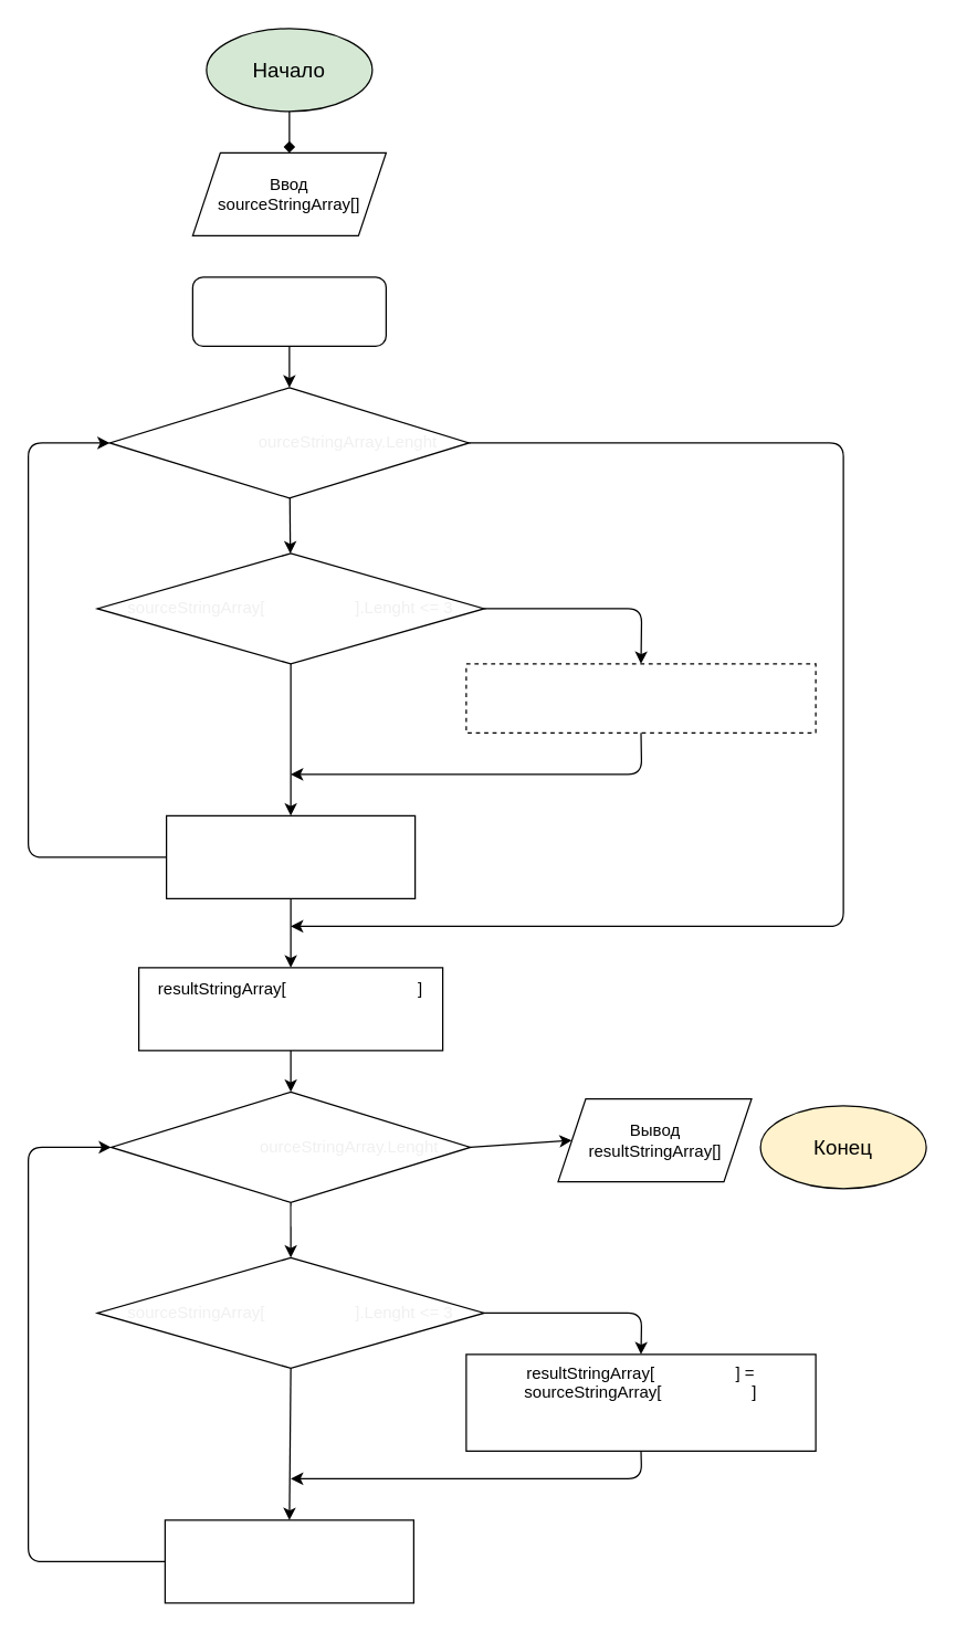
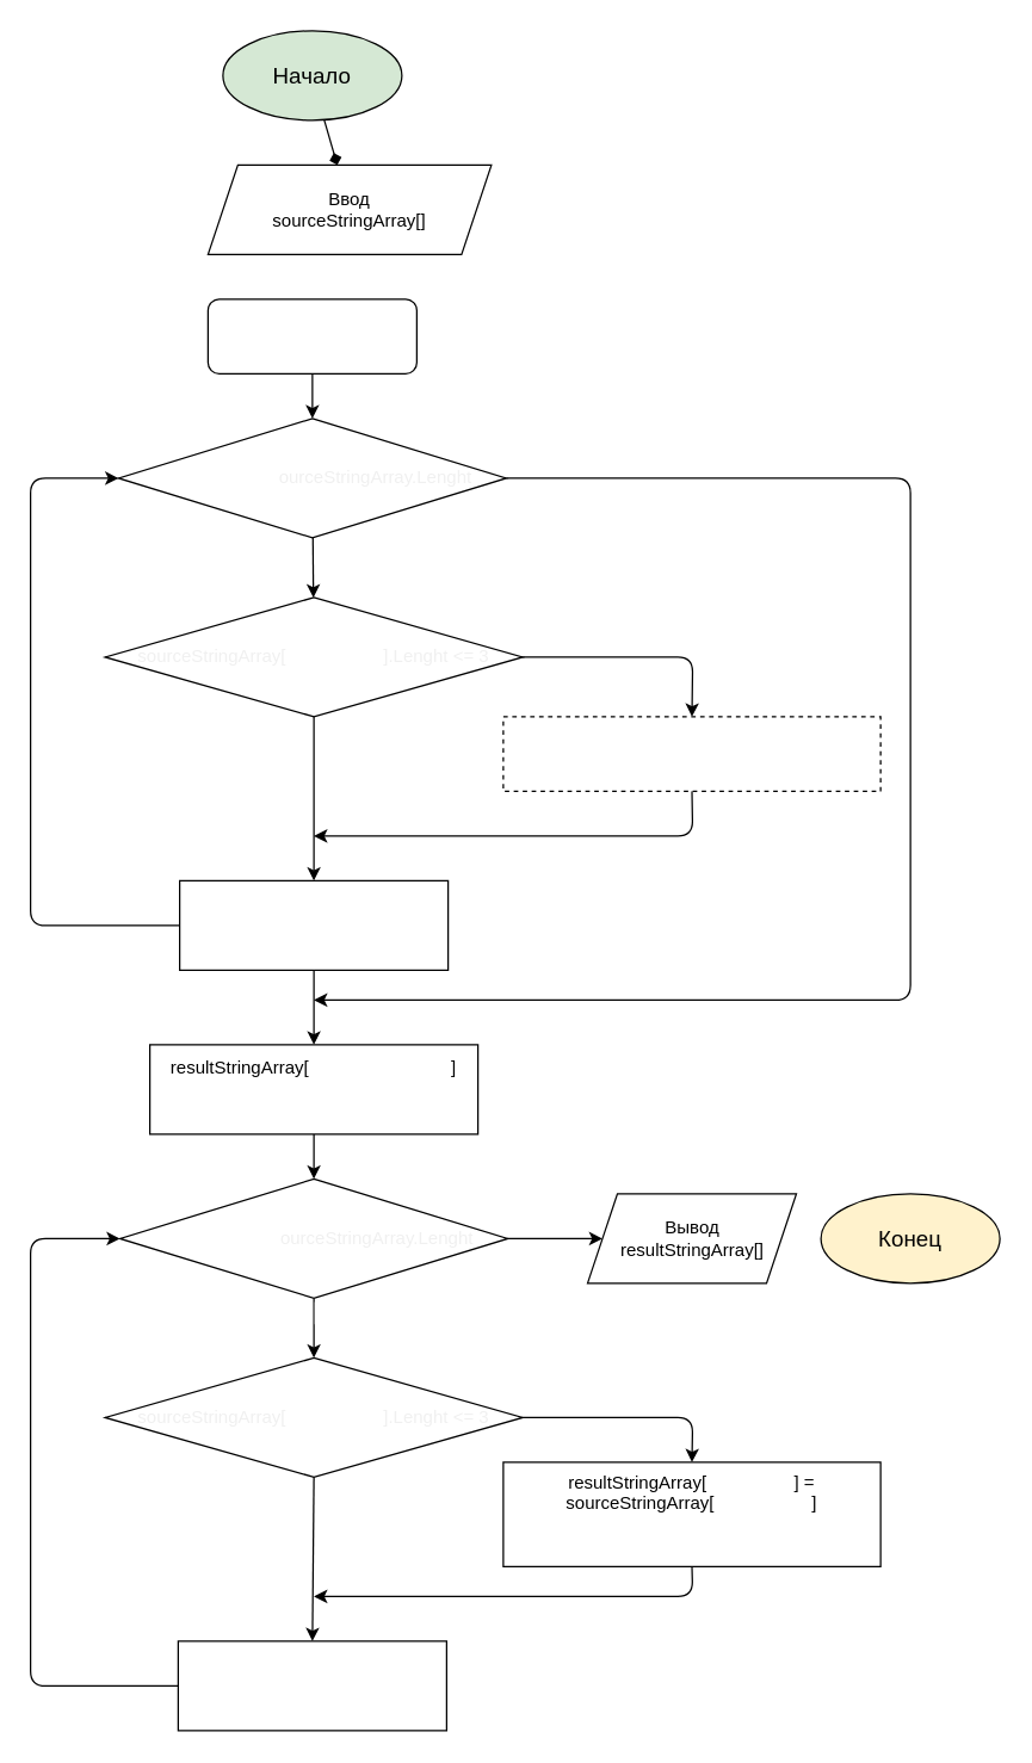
  <mxCell id="0" />
  <mxCell id="1" parent="0" />
  <mxCell id="2" value="" style="edgeStyle=none;html=1;fontSize=15;endArrow=diamond;" edge="1" parent="1" source="3" target="4"><mxGeometry relative="1" as="geometry" /></mxCell>
  <mxCell id="3" value="Начало" style="ellipse;whiteSpace=wrap;html=1;fontSize=15;fillColor=#d5e8d4;" vertex="1" parent="1"><mxGeometry x="149" y="20" width="120" height="60" as="geometry" /></mxCell>
- <mxCell id="4" value="Ввод&lt;br style=&quot;font-size: 12px&quot;&gt;sourceStringArray[]" style="shape=parallelogram;perimeter=parallelogramPerimeter;whiteSpace=wrap;html=1;fixedSize=1;fontSize=12;" vertex="1" parent="1"><mxGeometry x="139" y="110" width="140" height="60" as="geometry" /></mxCell>
+ <mxCell id="4" value="Ввод&lt;br style=&quot;font-size: 12px&quot;&gt;sourceStringArray[]" style="shape=parallelogram;perimeter=parallelogramPerimeter;whiteSpace=wrap;html=1;fixedSize=1;fontSize=12;" vertex="1" parent="1"><mxGeometry x="139" y="110" width="190" height="60" as="geometry" /></mxCell>
  <mxCell id="5" value="" style="edgeStyle=none;html=1;fontSize=12;fontColor=#FFFFFF;" edge="1" parent="1" source="6" target="9"><mxGeometry relative="1" as="geometry" /></mxCell>
  <mxCell id="6" value="&lt;span style=&quot;font-size: 12px&quot;&gt;&lt;font color=&quot;#ffffff&quot;&gt;lenghtResultArray = 0&lt;br&gt;sourceIndex = 0&lt;/font&gt;&lt;br&gt;&lt;/span&gt;" style="whiteSpace=wrap;html=1;fontSize=12;rounded=1;" vertex="1" parent="1"><mxGeometry x="139" y="200" width="140" height="50" as="geometry" /></mxCell>
  <mxCell id="7" value="" style="edgeStyle=none;html=1;fontSize=12;fontColor=#FFFFFF;" edge="1" parent="1" source="9" target="10"><mxGeometry relative="1" as="geometry" /></mxCell>
  <mxCell id="8" value="Yes" style="edgeLabel;html=1;align=center;verticalAlign=middle;resizable=0;points=[];fontSize=12;fontColor=#FFFFFF;" vertex="1" connectable="0" parent="7"><mxGeometry x="-0.41" y="2" relative="1" as="geometry"><mxPoint x="8" y="-2" as="offset" /></mxGeometry></mxCell>
  <mxCell id="9" value="sourceIndex &amp;lt; s&lt;span style=&quot;color: rgb(240 , 240 , 240)&quot;&gt;ourceStringArray.Lenght&lt;/span&gt;" style="rhombus;whiteSpace=wrap;html=1;labelBackgroundColor=none;fontSize=12;fontColor=#FFFFFF;" vertex="1" parent="1"><mxGeometry x="79" y="280" width="260" height="80" as="geometry" /></mxCell>
  <mxCell id="10" value="&lt;span style=&quot;color: rgb(240 , 240 , 240)&quot;&gt;sourceStringArray[&lt;/span&gt;sourceIndex&lt;span style=&quot;color: rgb(240 , 240 , 240)&quot;&gt;].&lt;/span&gt;&lt;span style=&quot;color: rgb(240 , 240 , 240)&quot;&gt;Lenght &amp;lt;= 3&lt;/span&gt;" style="rhombus;whiteSpace=wrap;html=1;labelBackgroundColor=none;fontSize=12;fontColor=#FFFFFF;" vertex="1" parent="1"><mxGeometry x="70" y="400" width="280" height="80" as="geometry" /></mxCell>
  <mxCell id="11" value="&lt;span style=&quot;font-size: 12px&quot;&gt;&lt;font color=&quot;#ffffff&quot;&gt;lenghtResultArray = l&lt;/font&gt;&lt;/span&gt;&lt;span style=&quot;color: rgb(255 , 255 , 255)&quot;&gt;enghtResultArray + 1&lt;/span&gt;&lt;span style=&quot;font-size: 12px&quot;&gt;&lt;br&gt;&lt;/span&gt;" style="rounded=0;whiteSpace=wrap;html=1;fontSize=12;dashed=1;" vertex="1" parent="1"><mxGeometry x="337" y="480" width="253" height="50" as="geometry" /></mxCell>
  <mxCell id="12" value="" style="edgeStyle=none;html=1;fontSize=12;fontColor=#FFFFFF;" edge="1" parent="1" source="13" target="21"><mxGeometry relative="1" as="geometry" /></mxCell>
  <mxCell id="13" value="&lt;span style=&quot;color: rgb(255 , 255 , 255)&quot;&gt;sourceIndex&amp;nbsp;&lt;/span&gt;&lt;span style=&quot;font-size: 12px&quot;&gt;&lt;font color=&quot;#ffffff&quot;&gt;=&amp;nbsp;&lt;/font&gt;&lt;/span&gt;&lt;span style=&quot;color: rgb(255 , 255 , 255)&quot;&gt;sourceIndex&amp;nbsp;&lt;/span&gt;&lt;span style=&quot;color: rgb(255 , 255 , 255)&quot;&gt;+ 1&lt;/span&gt;&lt;span style=&quot;font-size: 12px&quot;&gt;&lt;br&gt;&lt;/span&gt;" style="rounded=0;whiteSpace=wrap;html=1;fontSize=12;" vertex="1" parent="1"><mxGeometry x="120" y="590" width="180" height="60" as="geometry" /></mxCell>
  <mxCell id="14" value="" style="endArrow=classic;html=1;fontSize=12;fontColor=#FFFFFF;exitX=0.5;exitY=1;exitDx=0;exitDy=0;entryX=0.5;entryY=0;entryDx=0;entryDy=0;" edge="1" parent="1" source="10" target="13"><mxGeometry width="50" height="50" relative="1" as="geometry"><mxPoint x="70" y="640" as="sourcePoint" /><mxPoint x="120" y="590" as="targetPoint" /></mxGeometry></mxCell>
  <mxCell id="15" value="No" style="edgeLabel;html=1;align=center;verticalAlign=middle;resizable=0;points=[];fontSize=12;fontColor=#FFFFFF;" vertex="1" connectable="0" parent="14"><mxGeometry x="-0.698" relative="1" as="geometry"><mxPoint x="10" y="-7" as="offset" /></mxGeometry></mxCell>
  <mxCell id="16" value="" style="endArrow=classic;html=1;fontSize=12;fontColor=#FFFFFF;exitX=1;exitY=0.5;exitDx=0;exitDy=0;entryX=0.5;entryY=0;entryDx=0;entryDy=0;" edge="1" parent="1" source="10" target="11"><mxGeometry width="50" height="50" relative="1" as="geometry"><mxPoint x="410" y="540" as="sourcePoint" /><mxPoint x="460" y="490" as="targetPoint" /><Array as="points"><mxPoint x="464" y="440" /></Array></mxGeometry></mxCell>
  <mxCell id="17" value="Yes" style="edgeLabel;html=1;align=center;verticalAlign=middle;resizable=0;points=[];fontSize=12;fontColor=#FFFFFF;" vertex="1" connectable="0" parent="16"><mxGeometry x="-0.71" y="-2" relative="1" as="geometry"><mxPoint y="-12" as="offset" /></mxGeometry></mxCell>
  <mxCell id="18" value="" style="endArrow=classic;html=1;fontSize=12;fontColor=#FFFFFF;exitX=0.5;exitY=1;exitDx=0;exitDy=0;" edge="1" parent="1" source="11"><mxGeometry width="50" height="50" relative="1" as="geometry"><mxPoint x="440" y="750" as="sourcePoint" /><mxPoint x="210" y="560" as="targetPoint" /><Array as="points"><mxPoint x="464" y="560" /></Array></mxGeometry></mxCell>
  <mxCell id="19" value="" style="endArrow=classic;html=1;fontSize=12;fontColor=#FFFFFF;exitX=0;exitY=0.5;exitDx=0;exitDy=0;entryX=0;entryY=0.5;entryDx=0;entryDy=0;" edge="1" parent="1" source="13" target="9"><mxGeometry width="50" height="50" relative="1" as="geometry"><mxPoint x="30" y="730" as="sourcePoint" /><mxPoint x="80" y="680" as="targetPoint" /><Array as="points"><mxPoint x="20" y="620" /><mxPoint x="20" y="320" /></Array></mxGeometry></mxCell>
  <mxCell id="20" value="" style="edgeStyle=none;html=1;fontSize=12;fontColor=#FFFFFF;" edge="1" parent="1" source="21" target="24"><mxGeometry relative="1" as="geometry" /></mxCell>
  <mxCell id="21" value="resultStringArray[&lt;span style=&quot;color: rgb(255 , 255 , 255)&quot;&gt;lenghtResultArray&lt;/span&gt;]&lt;span style=&quot;font-size: 12px&quot;&gt;&lt;font color=&quot;#ffffff&quot;&gt;&lt;br&gt;sourceIndex = 0&lt;br&gt;&lt;/font&gt;&lt;/span&gt;&lt;span style=&quot;color: rgb(255 , 255 , 255)&quot;&gt;resultIndex = 0&lt;/span&gt;&lt;span style=&quot;font-size: 12px&quot;&gt;&lt;br&gt;&lt;/span&gt;" style="rounded=0;whiteSpace=wrap;html=1;fontSize=12;" vertex="1" parent="1"><mxGeometry x="100" y="700" width="220" height="60" as="geometry" /></mxCell>
  <mxCell id="22" value="Yes" style="edgeStyle=none;html=1;fontSize=12;fontColor=#FFFFFF;" edge="1" parent="1" source="24" target="25"><mxGeometry x="-0.5" y="10" relative="1" as="geometry"><mxPoint as="offset" /></mxGeometry></mxCell>
  <mxCell id="23" value="Yes" style="edgeLabel;html=1;align=center;verticalAlign=middle;resizable=0;points=[];fontSize=12;fontColor=#FFFFFF;" vertex="1" connectable="0" parent="22"><mxGeometry x="-0.41" y="2" relative="1" as="geometry"><mxPoint x="8" y="-49" as="offset" /></mxGeometry></mxCell>
  <mxCell id="24" value="sourceIndex &amp;lt; s&lt;span style=&quot;color: rgb(240 , 240 , 240)&quot;&gt;ourceStringArray.Lenght&lt;/span&gt;" style="rhombus;whiteSpace=wrap;html=1;labelBackgroundColor=none;fontSize=12;fontColor=#FFFFFF;" vertex="1" parent="1"><mxGeometry x="80" y="790" width="260" height="80" as="geometry" /></mxCell>
  <mxCell id="25" value="&lt;span style=&quot;color: rgb(240 , 240 , 240)&quot;&gt;sourceStringArray[&lt;/span&gt;sourceIndex&lt;span style=&quot;color: rgb(240 , 240 , 240)&quot;&gt;].&lt;/span&gt;&lt;span style=&quot;color: rgb(240 , 240 , 240)&quot;&gt;Lenght &amp;lt;= 3&lt;/span&gt;" style="rhombus;whiteSpace=wrap;html=1;labelBackgroundColor=none;fontSize=12;fontColor=#FFFFFF;" vertex="1" parent="1"><mxGeometry x="70" y="910" width="280" height="80" as="geometry" /></mxCell>
  <mxCell id="26" value="resultStringArray[&lt;span style=&quot;color: rgb(255 , 255 , 255)&quot;&gt;resultIndex&lt;/span&gt;] = sourceStringArray[&lt;span style=&quot;color: rgb(255 , 255 , 255)&quot;&gt;sourceIndex&lt;/span&gt;]&lt;br&gt;&lt;span style=&quot;font-size: 12px&quot;&gt;&lt;br&gt;&lt;/span&gt;&lt;span style=&quot;color: rgb(255 , 255 , 255)&quot;&gt;resultIndex&amp;nbsp;&lt;/span&gt;&lt;font color=&quot;#ffffff&quot;&gt;=&amp;nbsp;&lt;/font&gt;&lt;span style=&quot;color: rgb(255 , 255 , 255)&quot;&gt;resultIndex&amp;nbsp;&lt;/span&gt;&lt;span style=&quot;color: rgb(255 , 255 , 255)&quot;&gt;+ 1&lt;/span&gt;&lt;span style=&quot;font-size: 12px&quot;&gt;&lt;br&gt;&lt;/span&gt;" style="rounded=0;whiteSpace=wrap;html=1;fontSize=12;" vertex="1" parent="1"><mxGeometry x="337" y="980" width="253" height="70" as="geometry" /></mxCell>
  <mxCell id="27" value="&lt;span style=&quot;color: rgb(255 , 255 , 255)&quot;&gt;sourceIndex&amp;nbsp;&lt;/span&gt;&lt;span style=&quot;font-size: 12px&quot;&gt;&lt;font color=&quot;#ffffff&quot;&gt;=&amp;nbsp;&lt;/font&gt;&lt;/span&gt;&lt;span style=&quot;color: rgb(255 , 255 , 255)&quot;&gt;sourceIndex&amp;nbsp;&lt;/span&gt;&lt;span style=&quot;color: rgb(255 , 255 , 255)&quot;&gt;+ 1&lt;/span&gt;&lt;span style=&quot;font-size: 12px&quot;&gt;&lt;br&gt;&lt;/span&gt;" style="rounded=0;whiteSpace=wrap;html=1;fontSize=12;" vertex="1" parent="1"><mxGeometry x="119" y="1100" width="180" height="60" as="geometry" /></mxCell>
  <mxCell id="28" value="" style="endArrow=classic;html=1;fontSize=12;fontColor=#FFFFFF;exitX=0.5;exitY=1;exitDx=0;exitDy=0;entryX=0.5;entryY=0;entryDx=0;entryDy=0;" edge="1" parent="1" source="25" target="27"><mxGeometry width="50" height="50" relative="1" as="geometry"><mxPoint x="70" y="1240" as="sourcePoint" /><mxPoint x="120" y="1190" as="targetPoint" /></mxGeometry></mxCell>
  <mxCell id="29" value="No" style="edgeLabel;html=1;align=center;verticalAlign=middle;resizable=0;points=[];fontSize=12;fontColor=#FFFFFF;" vertex="1" connectable="0" parent="28"><mxGeometry x="-0.698" relative="1" as="geometry"><mxPoint x="10" y="-7" as="offset" /></mxGeometry></mxCell>
  <mxCell id="30" value="" style="endArrow=classic;html=1;fontSize=12;fontColor=#FFFFFF;exitX=1;exitY=0.5;exitDx=0;exitDy=0;entryX=0.5;entryY=0;entryDx=0;entryDy=0;" edge="1" parent="1" source="25" target="26"><mxGeometry width="50" height="50" relative="1" as="geometry"><mxPoint x="410" y="1140" as="sourcePoint" /><mxPoint x="460" y="1090" as="targetPoint" /><Array as="points"><mxPoint x="464" y="950" /></Array></mxGeometry></mxCell>
  <mxCell id="31" value="Yes" style="edgeLabel;html=1;align=center;verticalAlign=middle;resizable=0;points=[];fontSize=12;fontColor=#FFFFFF;" vertex="1" connectable="0" parent="30"><mxGeometry x="-0.71" y="-2" relative="1" as="geometry"><mxPoint y="-12" as="offset" /></mxGeometry></mxCell>
  <mxCell id="32" value="" style="endArrow=classic;html=1;fontSize=12;fontColor=#FFFFFF;exitX=0.5;exitY=1;exitDx=0;exitDy=0;" edge="1" parent="1" source="26"><mxGeometry width="50" height="50" relative="1" as="geometry"><mxPoint x="440" y="1350" as="sourcePoint" /><mxPoint x="210" y="1070" as="targetPoint" /><Array as="points"><mxPoint x="464" y="1070" /></Array></mxGeometry></mxCell>
  <mxCell id="33" value="" style="endArrow=classic;html=1;fontSize=12;fontColor=#FFFFFF;exitX=0;exitY=0.5;exitDx=0;exitDy=0;entryX=0;entryY=0.5;entryDx=0;entryDy=0;" edge="1" parent="1" source="27" target="24"><mxGeometry width="50" height="50" relative="1" as="geometry"><mxPoint x="30" y="1330" as="sourcePoint" /><mxPoint x="80" y="1280" as="targetPoint" /><Array as="points"><mxPoint x="20" y="1130" /><mxPoint x="20" y="830" /></Array></mxGeometry></mxCell>
  <mxCell id="34" value="" style="endArrow=classic;html=1;fontSize=12;fontColor=#FFFFFF;exitX=1;exitY=0.5;exitDx=0;exitDy=0;" edge="1" parent="1" source="9"><mxGeometry width="50" height="50" relative="1" as="geometry"><mxPoint x="-150" y="710" as="sourcePoint" /><mxPoint x="210" y="670" as="targetPoint" /><Array as="points"><mxPoint x="610" y="320" /><mxPoint x="610" y="670" /></Array></mxGeometry></mxCell>
  <mxCell id="35" value="No" style="edgeLabel;html=1;align=center;verticalAlign=middle;resizable=0;points=[];fontSize=12;fontColor=#FFFFFF;" vertex="1" connectable="0" parent="34"><mxGeometry x="-0.94" y="-2" relative="1" as="geometry"><mxPoint x="-19" y="-12" as="offset" /></mxGeometry></mxCell>
- <mxCell id="36" value="Вывод&lt;br style=&quot;font-size: 12px&quot;&gt;resultStringArray[]" style="shape=parallelogram;perimeter=parallelogramPerimeter;whiteSpace=wrap;html=1;fixedSize=1;fontSize=12;" vertex="1" parent="1"><mxGeometry x="403.5" y="795" width="140" height="60" as="geometry" /></mxCell>
+ <mxCell id="36" value="Вывод&lt;br style=&quot;font-size: 12px&quot;&gt;resultStringArray[]" style="shape=parallelogram;perimeter=parallelogramPerimeter;whiteSpace=wrap;html=1;fixedSize=1;fontSize=12;" vertex="1" parent="1"><mxGeometry x="393.5" y="800" width="140" height="60" as="geometry" /></mxCell>
  <mxCell id="37" value="" style="endArrow=classic;html=1;fontSize=12;fontColor=#FFFFFF;exitX=1;exitY=0.5;exitDx=0;exitDy=0;entryX=0;entryY=0.5;entryDx=0;entryDy=0;" edge="1" parent="1" source="24" target="36"><mxGeometry width="50" height="50" relative="1" as="geometry"><mxPoint x="340" y="900" as="sourcePoint" /><mxPoint x="390" y="850" as="targetPoint" /></mxGeometry></mxCell>
  <mxCell id="38" value="No" style="edgeLabel;html=1;align=center;verticalAlign=middle;resizable=0;points=[];fontSize=12;fontColor=#FFFFFF;" vertex="1" connectable="0" parent="37"><mxGeometry x="-0.543" y="-1" relative="1" as="geometry"><mxPoint x="-4" y="-11" as="offset" /></mxGeometry></mxCell>
  <mxCell id="39" value="Конец" style="ellipse;whiteSpace=wrap;html=1;fontSize=15;fillColor=#fff2cc;" vertex="1" parent="1"><mxGeometry x="550" y="800" width="120" height="60" as="geometry" /></mxCell>
